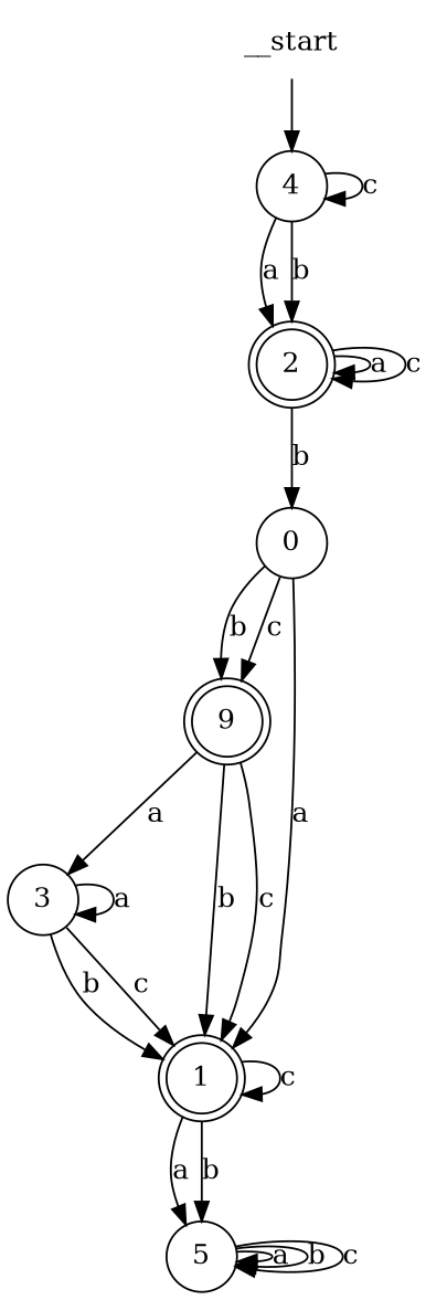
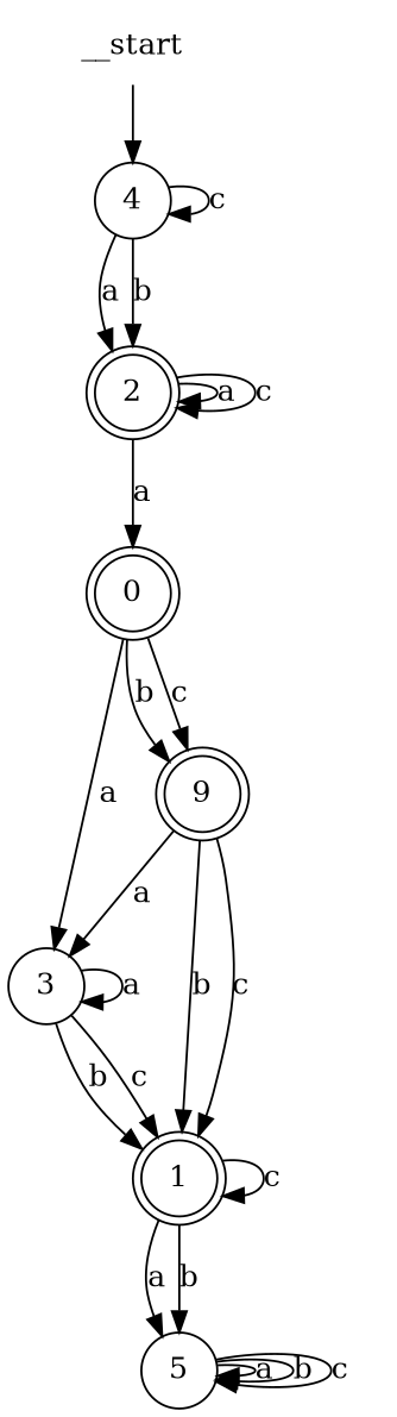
  digraph {
    node [shape=circle]
    __start [shape=none]
    n2 [label=4]
    n3 [label=2 shape=doublecircle]
-   n4 [label=0]
+   n4 [label=0 shape=doublecircle]
    n5 [label=3]
    n6 [label=9 shape=doublecircle]
    n7 [label=1 shape=doublecircle]
    n8 [label=5]
    __start -> n2
    n2 -> n2 [label=c]
    n2 -> n3 [label=a]
    n2 -> n3 [label=b]
    n3 -> n3 [label=a]
    n3 -> n3 [label=c]
-   n3 -> n4 [label=b]
-   n4 -> n7 [label=a]
+   n3 -> n4 [label=a]
+   n4 -> n5 [label=a]
    n4 -> n6 [label=b]
    n4 -> n6 [label=c]
    n5 -> n5 [label=a]
    n5 -> n7 [label=b]
    n5 -> n7 [label=c]
    n6 -> n5 [label=a]
    n6 -> n7 [label=b]
    n6 -> n7 [label=c]
    n7 -> n7 [label=c]
    n7 -> n8 [label=a]
    n7 -> n8 [label=b]
    n8 -> n8 [label=a]
    n8 -> n8 [label=b]
    n8 -> n8 [label=c]
  }
